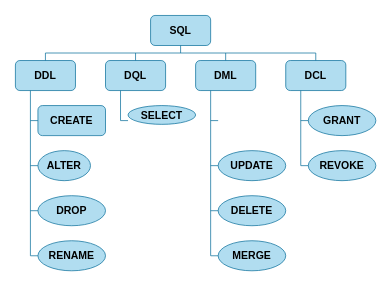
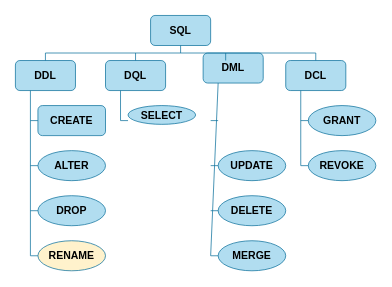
  <mxCell id="0" />
  <mxCell id="1" parent="0" />
  <mxCell id="2" value="" style="group" vertex="1" connectable="0" parent="1"><mxGeometry x="20" y="20" width="480" height="340" as="geometry" /></mxCell>
  <mxCell id="3" value="&lt;font style=&quot;font-size: 14px;&quot;&gt;&lt;b&gt;SQL&lt;/b&gt;&lt;/font&gt;" style="rounded=1;whiteSpace=wrap;html=1;fillColor=#b1ddf0;strokeColor=#10739e;" vertex="1" parent="2"><mxGeometry x="180" width="80" height="40" as="geometry" /></mxCell>
  <mxCell id="4" value="&lt;font style=&quot;font-size: 14px;&quot;&gt;&lt;b&gt;DQL&lt;/b&gt;&lt;/font&gt;" style="rounded=1;whiteSpace=wrap;html=1;fillColor=#b1ddf0;strokeColor=#10739e;" vertex="1" parent="2"><mxGeometry x="120" y="60" width="80" height="40" as="geometry" /></mxCell>
  <mxCell id="5" value="&lt;font style=&quot;font-size: 14px;&quot;&gt;&lt;b&gt;DDL&lt;/b&gt;&lt;/font&gt;" style="rounded=1;whiteSpace=wrap;html=1;fillColor=#b1ddf0;strokeColor=#10739e;" vertex="1" parent="2"><mxGeometry y="60" width="80" height="40" as="geometry" /></mxCell>
- <mxCell id="6" value="&lt;font style=&quot;font-size: 14px;&quot;&gt;&lt;b&gt;DML&lt;/b&gt;&lt;/font&gt;" style="rounded=1;whiteSpace=wrap;html=1;fillColor=#b1ddf0;strokeColor=#10739e;" vertex="1" parent="2"><mxGeometry x="240" y="60" width="80" height="40" as="geometry" /></mxCell>
+ <mxCell id="6" value="&lt;font style=&quot;font-size: 14px;&quot;&gt;&lt;b&gt;DML&lt;/b&gt;&lt;/font&gt;" style="rounded=1;whiteSpace=wrap;html=1;fillColor=#b1ddf0;strokeColor=#10739e;" vertex="1" parent="2"><mxGeometry x="250" y="50" width="80" height="40" as="geometry" /></mxCell>
  <mxCell id="7" value="&lt;font style=&quot;font-size: 14px;&quot;&gt;&lt;b&gt;DCL&lt;/b&gt;&lt;/font&gt;" style="rounded=1;whiteSpace=wrap;html=1;fillColor=#b1ddf0;strokeColor=#10739e;" vertex="1" parent="2"><mxGeometry x="360" y="60" width="80" height="40" as="geometry" /></mxCell>
  <mxCell id="8" value="&lt;font style=&quot;font-size: 14px;&quot;&gt;&lt;b&gt;CREATE&lt;/b&gt;&lt;/font&gt;" style="whiteSpace=wrap;html=1;fillColor=#b1ddf0;strokeColor=#10739e;rounded=1;" vertex="1" parent="2"><mxGeometry x="30" y="120" width="90" height="40" as="geometry" /></mxCell>
- <mxCell id="9" value="&lt;span style=&quot;font-size: 14px;&quot;&gt;&lt;b&gt;ALTER&lt;/b&gt;&lt;/span&gt;" style="ellipse;whiteSpace=wrap;html=1;fillColor=#b1ddf0;strokeColor=#10739e;" vertex="1" parent="2"><mxGeometry x="30" y="180" width="70" height="40" as="geometry" /></mxCell>
+ <mxCell id="9" value="&lt;span style=&quot;font-size: 14px;&quot;&gt;&lt;b&gt;ALTER&lt;/b&gt;&lt;/span&gt;" style="ellipse;whiteSpace=wrap;html=1;fillColor=#b1ddf0;strokeColor=#10739e;" vertex="1" parent="2"><mxGeometry x="30" y="180" width="90" height="40" as="geometry" /></mxCell>
  <mxCell id="10" value="&lt;span style=&quot;font-size: 14px;&quot;&gt;&lt;b&gt;DROP&lt;/b&gt;&lt;/span&gt;" style="ellipse;whiteSpace=wrap;html=1;fillColor=#b1ddf0;strokeColor=#10739e;" vertex="1" parent="2"><mxGeometry x="30" y="240" width="90" height="40" as="geometry" /></mxCell>
- <mxCell id="11" value="&lt;span style=&quot;font-size: 14px;&quot;&gt;&lt;b&gt;RENAME&lt;/b&gt;&lt;/span&gt;" style="ellipse;whiteSpace=wrap;html=1;fillColor=#b1ddf0;strokeColor=#10739e;" vertex="1" parent="2"><mxGeometry x="30" y="300" width="90" height="40" as="geometry" /></mxCell>
+ <mxCell id="11" value="&lt;span style=&quot;font-size: 14px;&quot;&gt;&lt;b&gt;RENAME&lt;/b&gt;&lt;/span&gt;" style="ellipse;whiteSpace=wrap;html=1;fillColor=#fff2cc;strokeColor=#10739e;" vertex="1" parent="2"><mxGeometry x="30" y="300" width="90" height="40" as="geometry" /></mxCell>
  <mxCell id="12" value="&lt;font style=&quot;font-size: 14px;&quot;&gt;&lt;b&gt;SELECT&lt;/b&gt;&lt;/font&gt;" style="ellipse;whiteSpace=wrap;html=1;fillColor=#b1ddf0;strokeColor=#10739e;" vertex="1" parent="2"><mxGeometry x="150" y="120" width="90" height="25" as="geometry" /></mxCell>
  <mxCell id="13" value="&lt;font style=&quot;font-size: 14px;&quot;&gt;&lt;b&gt;UPDATE&lt;/b&gt;&lt;/font&gt;" style="ellipse;whiteSpace=wrap;html=1;fillColor=#b1ddf0;strokeColor=#10739e;" vertex="1" parent="2"><mxGeometry x="270" y="180" width="90" height="40" as="geometry" /></mxCell>
  <mxCell id="14" value="&lt;font style=&quot;font-size: 14px;&quot;&gt;&lt;b&gt;DELETE&lt;/b&gt;&lt;/font&gt;" style="ellipse;whiteSpace=wrap;html=1;fillColor=#b1ddf0;strokeColor=#10739e;" vertex="1" parent="2"><mxGeometry x="270" y="240" width="90" height="40" as="geometry" /></mxCell>
  <mxCell id="15" value="&lt;font style=&quot;font-size: 14px;&quot;&gt;&lt;b&gt;MERGE&lt;/b&gt;&lt;/font&gt;" style="ellipse;whiteSpace=wrap;html=1;fillColor=#b1ddf0;strokeColor=#10739e;" vertex="1" parent="2"><mxGeometry x="270" y="300" width="90" height="40" as="geometry" /></mxCell>
  <mxCell id="16" value="&lt;font style=&quot;font-size: 14px;&quot;&gt;&lt;b&gt;GRANT&lt;/b&gt;&lt;/font&gt;" style="ellipse;whiteSpace=wrap;html=1;fillColor=#b1ddf0;strokeColor=#10739e;" vertex="1" parent="2"><mxGeometry x="390" y="120" width="90" height="40" as="geometry" /></mxCell>
  <mxCell id="17" value="&lt;font style=&quot;font-size: 14px;&quot;&gt;&lt;b&gt;REVOKE&lt;/b&gt;&lt;/font&gt;" style="ellipse;whiteSpace=wrap;html=1;fillColor=#b1ddf0;strokeColor=#10739e;" vertex="1" parent="2"><mxGeometry x="390" y="180" width="90" height="40" as="geometry" /></mxCell>
  <mxCell id="18" value="" style="endArrow=none;html=1;rounded=0;fontSize=14;strokeColor=#10739E;strokeWidth=1;" edge="1" parent="2"><mxGeometry width="50" height="50" relative="1" as="geometry"><mxPoint x="40" y="50" as="sourcePoint" /><mxPoint x="400" y="50" as="targetPoint" /></mxGeometry></mxCell>
  <mxCell id="19" value="" style="endArrow=none;html=1;rounded=0;fontSize=14;strokeColor=#10739E;strokeWidth=1;exitX=0.25;exitY=1;exitDx=0;exitDy=0;" edge="1" parent="2" source="5"><mxGeometry width="50" height="50" relative="1" as="geometry"><mxPoint x="50" y="60" as="sourcePoint" /><mxPoint x="20" y="320" as="targetPoint" /></mxGeometry></mxCell>
  <mxCell id="20" value="" style="endArrow=none;html=1;rounded=0;fontSize=14;strokeColor=#10739E;strokeWidth=1;exitX=0.25;exitY=1;exitDx=0;exitDy=0;" edge="1" parent="2" source="4"><mxGeometry width="50" height="50" relative="1" as="geometry"><mxPoint x="30" y="110" as="sourcePoint" /><mxPoint x="140" y="140" as="targetPoint" /></mxGeometry></mxCell>
  <mxCell id="21" value="" style="endArrow=none;html=1;rounded=0;fontSize=14;strokeColor=#10739E;strokeWidth=1;exitX=0.25;exitY=1;exitDx=0;exitDy=0;" edge="1" parent="2" source="6"><mxGeometry width="50" height="50" relative="1" as="geometry"><mxPoint x="150" y="110" as="sourcePoint" /><mxPoint x="260" y="320" as="targetPoint" /></mxGeometry></mxCell>
  <mxCell id="22" value="" style="endArrow=none;html=1;rounded=0;fontSize=14;strokeColor=#10739E;strokeWidth=1;exitX=0.25;exitY=1;exitDx=0;exitDy=0;" edge="1" parent="2" source="7"><mxGeometry width="50" height="50" relative="1" as="geometry"><mxPoint x="270" y="110" as="sourcePoint" /><mxPoint x="380" y="200" as="targetPoint" /></mxGeometry></mxCell>
  <mxCell id="23" value="" style="endArrow=none;html=1;rounded=0;fontSize=14;strokeColor=#10739E;strokeWidth=1;exitX=0.5;exitY=1;exitDx=0;exitDy=0;" edge="1" parent="2" source="3"><mxGeometry width="50" height="50" relative="1" as="geometry"><mxPoint x="390" y="110" as="sourcePoint" /><mxPoint x="220" y="50" as="targetPoint" /></mxGeometry></mxCell>
  <mxCell id="24" value="" style="endArrow=none;html=1;rounded=0;fontSize=14;strokeColor=#10739E;strokeWidth=1;exitX=0.5;exitY=1;exitDx=0;exitDy=0;" edge="1" parent="2"><mxGeometry width="50" height="50" relative="1" as="geometry"><mxPoint x="40" y="50" as="sourcePoint" /><mxPoint x="40" y="60" as="targetPoint" /></mxGeometry></mxCell>
  <mxCell id="25" value="" style="endArrow=none;html=1;rounded=0;fontSize=14;strokeColor=#10739E;strokeWidth=1;exitX=0.5;exitY=1;exitDx=0;exitDy=0;" edge="1" parent="2"><mxGeometry width="50" height="50" relative="1" as="geometry"><mxPoint x="160" y="50" as="sourcePoint" /><mxPoint x="160" y="60" as="targetPoint" /></mxGeometry></mxCell>
  <mxCell id="26" value="" style="endArrow=none;html=1;rounded=0;fontSize=14;strokeColor=#10739E;strokeWidth=1;exitX=0.5;exitY=1;exitDx=0;exitDy=0;" edge="1" parent="2"><mxGeometry width="50" height="50" relative="1" as="geometry"><mxPoint x="280" y="50" as="sourcePoint" /><mxPoint x="280" y="60" as="targetPoint" /></mxGeometry></mxCell>
  <mxCell id="27" value="" style="endArrow=none;html=1;rounded=0;fontSize=14;strokeColor=#10739E;strokeWidth=1;exitX=0.5;exitY=1;exitDx=0;exitDy=0;" edge="1" parent="2"><mxGeometry width="50" height="50" relative="1" as="geometry"><mxPoint x="400" y="50" as="sourcePoint" /><mxPoint x="400" y="60" as="targetPoint" /></mxGeometry></mxCell>
  <mxCell id="28" value="" style="endArrow=none;html=1;rounded=0;fontSize=14;strokeColor=#10739E;strokeWidth=1;entryX=0;entryY=0.5;entryDx=0;entryDy=0;" edge="1" parent="2" target="16"><mxGeometry width="50" height="50" relative="1" as="geometry"><mxPoint x="380" y="140" as="sourcePoint" /><mxPoint x="270" y="100" as="targetPoint" /></mxGeometry></mxCell>
  <mxCell id="29" value="" style="endArrow=none;html=1;rounded=0;fontSize=14;strokeColor=#10739E;strokeWidth=1;entryX=0;entryY=0.5;entryDx=0;entryDy=0;" edge="1" parent="2"><mxGeometry width="50" height="50" relative="1" as="geometry"><mxPoint x="380" y="200" as="sourcePoint" /><mxPoint x="390" y="200" as="targetPoint" /></mxGeometry></mxCell>
  <mxCell id="30" value="" style="endArrow=none;html=1;rounded=0;fontSize=14;strokeColor=#10739E;strokeWidth=1;entryX=0;entryY=0.5;entryDx=0;entryDy=0;" edge="1" parent="2"><mxGeometry width="50" height="50" relative="1" as="geometry"><mxPoint x="260" y="140" as="sourcePoint" /><mxPoint x="270" y="140" as="targetPoint" /></mxGeometry></mxCell>
  <mxCell id="31" value="" style="endArrow=none;html=1;rounded=0;fontSize=14;strokeColor=#10739E;strokeWidth=1;entryX=0;entryY=0.5;entryDx=0;entryDy=0;" edge="1" parent="2"><mxGeometry width="50" height="50" relative="1" as="geometry"><mxPoint x="260" y="200" as="sourcePoint" /><mxPoint x="270" y="200" as="targetPoint" /></mxGeometry></mxCell>
  <mxCell id="32" value="" style="endArrow=none;html=1;rounded=0;fontSize=14;strokeColor=#10739E;strokeWidth=1;entryX=0;entryY=0.5;entryDx=0;entryDy=0;" edge="1" parent="2"><mxGeometry width="50" height="50" relative="1" as="geometry"><mxPoint x="260" y="260" as="sourcePoint" /><mxPoint x="270" y="260" as="targetPoint" /></mxGeometry></mxCell>
  <mxCell id="33" value="" style="endArrow=none;html=1;rounded=0;fontSize=14;strokeColor=#10739E;strokeWidth=1;entryX=0;entryY=0.5;entryDx=0;entryDy=0;" edge="1" parent="2"><mxGeometry width="50" height="50" relative="1" as="geometry"><mxPoint x="260" y="320" as="sourcePoint" /><mxPoint x="270" y="320" as="targetPoint" /></mxGeometry></mxCell>
  <mxCell id="34" value="" style="endArrow=none;html=1;rounded=0;fontSize=14;strokeColor=#10739E;strokeWidth=1;entryX=0;entryY=0.5;entryDx=0;entryDy=0;" edge="1" parent="2"><mxGeometry width="50" height="50" relative="1" as="geometry"><mxPoint x="140" y="140" as="sourcePoint" /><mxPoint x="150" y="140" as="targetPoint" /></mxGeometry></mxCell>
  <mxCell id="35" value="" style="endArrow=none;html=1;rounded=0;fontSize=14;strokeColor=#10739E;strokeWidth=1;entryX=0;entryY=0.5;entryDx=0;entryDy=0;" edge="1" parent="2"><mxGeometry width="50" height="50" relative="1" as="geometry"><mxPoint x="20" y="140" as="sourcePoint" /><mxPoint x="30" y="140" as="targetPoint" /></mxGeometry></mxCell>
  <mxCell id="36" value="" style="endArrow=none;html=1;rounded=0;fontSize=14;strokeColor=#10739E;strokeWidth=1;entryX=0;entryY=0.5;entryDx=0;entryDy=0;" edge="1" parent="2"><mxGeometry width="50" height="50" relative="1" as="geometry"><mxPoint x="20" y="200" as="sourcePoint" /><mxPoint x="30" y="200" as="targetPoint" /></mxGeometry></mxCell>
  <mxCell id="37" value="" style="endArrow=none;html=1;rounded=0;fontSize=14;strokeColor=#10739E;strokeWidth=1;entryX=0;entryY=0.5;entryDx=0;entryDy=0;" edge="1" parent="2"><mxGeometry width="50" height="50" relative="1" as="geometry"><mxPoint x="20" y="260" as="sourcePoint" /><mxPoint x="30" y="260" as="targetPoint" /></mxGeometry></mxCell>
  <mxCell id="38" value="" style="endArrow=none;html=1;rounded=0;fontSize=14;strokeColor=#10739E;strokeWidth=1;entryX=0;entryY=0.5;entryDx=0;entryDy=0;" edge="1" parent="2"><mxGeometry width="50" height="50" relative="1" as="geometry"><mxPoint x="20" y="320" as="sourcePoint" /><mxPoint x="30" y="320" as="targetPoint" /></mxGeometry></mxCell>
